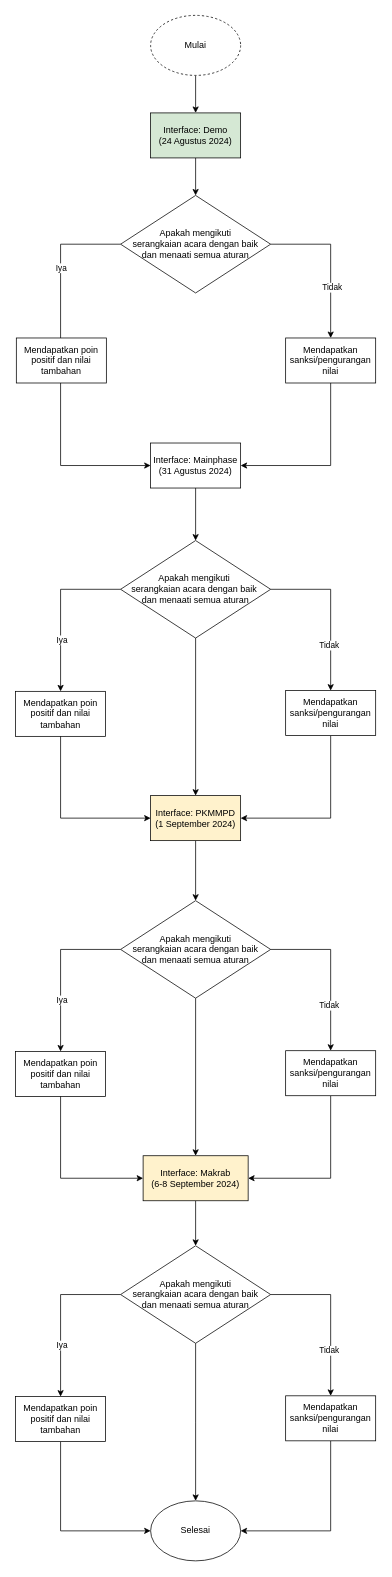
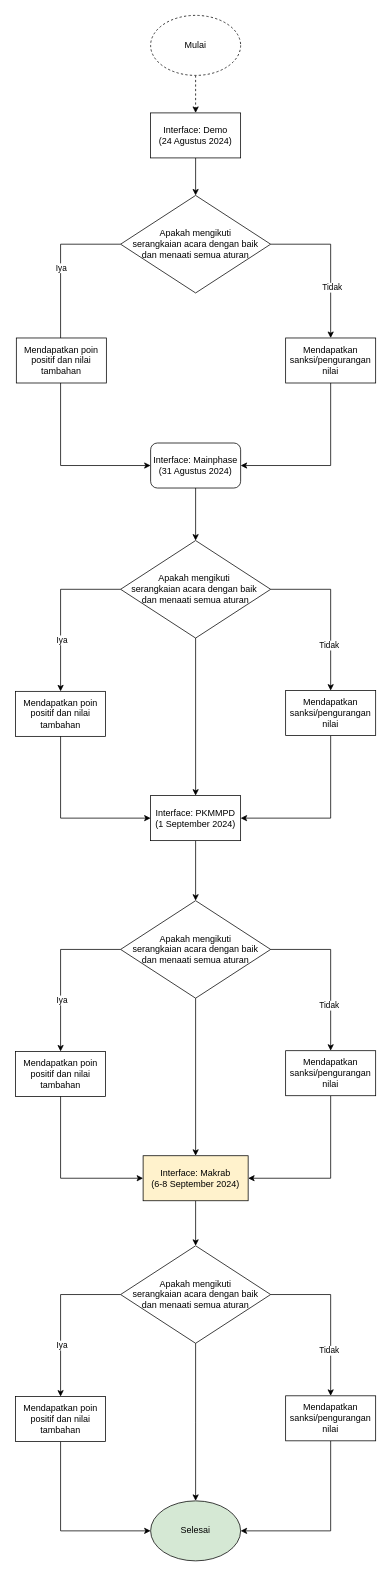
  <mxCell id="0" />
  <mxCell id="1" parent="0" />
- <mxCell id="2" style="edgeStyle=orthogonalEdgeStyle;rounded=0;orthogonalLoop=1;jettySize=auto;html=1;entryX=0.5;entryY=0;entryDx=0;entryDy=0;" edge="1" parent="1" source="3" target="5"><mxGeometry relative="1" as="geometry"><mxPoint x="260" y="200" as="targetPoint" /></mxGeometry></mxCell>
+ <mxCell id="2" style="edgeStyle=orthogonalEdgeStyle;rounded=0;orthogonalLoop=1;jettySize=auto;html=1;entryX=0.5;entryY=0;entryDx=0;entryDy=0;dashed=1;" edge="1" parent="1" source="3" target="5"><mxGeometry relative="1" as="geometry"><mxPoint x="260" y="200" as="targetPoint" /></mxGeometry></mxCell>
  <mxCell id="3" value="Mulai" style="ellipse;whiteSpace=wrap;html=1;dashed=1;" vertex="1" parent="1"><mxGeometry x="200" y="20" width="120" height="80" as="geometry" /></mxCell>
  <mxCell id="4" value="" style="edgeStyle=orthogonalEdgeStyle;rounded=0;orthogonalLoop=1;jettySize=auto;html=1;" edge="1" parent="1" source="5" target="10"><mxGeometry relative="1" as="geometry" /></mxCell>
- <mxCell id="5" value="Interface: Demo&lt;div&gt;(24 Agustus 2024)&lt;/div&gt;" style="rounded=0;whiteSpace=wrap;html=1;fillColor=#d5e8d4;" vertex="1" parent="1"><mxGeometry x="200" y="150" width="120" height="60" as="geometry" /></mxCell>
+ <mxCell id="5" value="Interface: Demo&lt;div&gt;(24 Agustus 2024)&lt;/div&gt;" style="rounded=0;whiteSpace=wrap;html=1;" vertex="1" parent="1"><mxGeometry x="200" y="150" width="120" height="60" as="geometry" /></mxCell>
  <mxCell id="6" style="edgeStyle=orthogonalEdgeStyle;rounded=0;orthogonalLoop=1;jettySize=auto;html=1;entryX=0.5;entryY=0;entryDx=0;entryDy=0;" edge="1" parent="1" source="10" target="12"><mxGeometry relative="1" as="geometry"><mxPoint x="440" y="560" as="targetPoint" /></mxGeometry></mxCell>
  <mxCell id="7" value="Tidak" style="edgeLabel;html=1;align=center;verticalAlign=middle;resizable=0;points=[];" vertex="1" connectable="0" parent="6"><mxGeometry x="0.235" y="1" relative="1" as="geometry"><mxPoint y="10" as="offset" /></mxGeometry></mxCell>
  <mxCell id="8" style="edgeStyle=orthogonalEdgeStyle;rounded=0;orthogonalLoop=1;jettySize=auto;html=1;entryX=0;entryY=0.5;entryDx=0;entryDy=0;exitX=0;exitY=0.5;exitDx=0;exitDy=0;" edge="1" parent="1" source="10" target="14"><mxGeometry relative="1" as="geometry"><mxPoint x="150" y="325" as="sourcePoint" /><mxPoint x="190" y="620" as="targetPoint" /><Array as="points"><mxPoint y="325" x="80" /><mxPoint y="620" x="80" /></Array></mxGeometry></mxCell>
  <mxCell id="9" value="Iya" style="edgeLabel;html=1;align=center;verticalAlign=middle;resizable=0;points=[];" vertex="1" connectable="0" parent="8"><mxGeometry x="-0.553" relative="1" as="geometry"><mxPoint as="offset" /></mxGeometry></mxCell>
  <mxCell id="10" value="Apakah mengikuti&lt;div&gt;serangkaian acara&amp;nbsp;&lt;span style=&quot;background-color: initial;&quot;&gt;dengan&amp;nbsp;&lt;/span&gt;&lt;span style=&quot;background-color: initial;&quot;&gt;baik&lt;/span&gt;&lt;/div&gt;&lt;div&gt;&lt;span style=&quot;background-color: initial;&quot;&gt;dan menaati semua aturan&lt;/span&gt;&lt;/div&gt;" style="rhombus;whiteSpace=wrap;html=1;rounded=0;" vertex="1" parent="1"><mxGeometry x="160" y="260" width="200" height="130" as="geometry" /></mxCell>
  <mxCell id="11" style="edgeStyle=orthogonalEdgeStyle;rounded=0;orthogonalLoop=1;jettySize=auto;html=1;entryX=1;entryY=0.5;entryDx=0;entryDy=0;exitX=0.5;exitY=1;exitDx=0;exitDy=0;" edge="1" parent="1" source="12" target="14"><mxGeometry relative="1" as="geometry" /></mxCell>
  <mxCell id="12" value="Mendapatkan sanksi/pengurangan nilai" style="rounded=0;whiteSpace=wrap;html=1;" vertex="1" parent="1"><mxGeometry x="380" y="450" width="120" height="60" as="geometry" /></mxCell>
  <mxCell id="13" style="edgeStyle=orthogonalEdgeStyle;rounded=0;orthogonalLoop=1;jettySize=auto;html=1;" edge="1" parent="1" source="14" target="27"><mxGeometry relative="1" as="geometry" /></mxCell>
- <mxCell id="14" value="Interface: Mainphase (31 Agustus 2024)" style="rounded=0;whiteSpace=wrap;html=1;" vertex="1" parent="1"><mxGeometry x="200" y="590" width="120" height="60" as="geometry" /></mxCell>
+ <mxCell id="14" value="Interface: Mainphase (31 Agustus 2024)" style="whiteSpace=wrap;html=1;rounded=1;" vertex="1" parent="1"><mxGeometry x="200" y="590" width="120" height="60" as="geometry" /></mxCell>
  <mxCell id="15" value="Mendapatkan poin positif dan nilai tambahan" style="rounded=0;whiteSpace=wrap;html=1;" vertex="1" parent="1"><mxGeometry x="21" y="450" width="120" height="60" as="geometry" /></mxCell>
  <mxCell id="16" style="edgeStyle=orthogonalEdgeStyle;rounded=0;orthogonalLoop=1;jettySize=auto;html=1;entryX=1;entryY=0.5;entryDx=0;entryDy=0;exitX=0.5;exitY=1;exitDx=0;exitDy=0;" edge="1" parent="1" source="17" target="19"><mxGeometry relative="1" as="geometry" /></mxCell>
  <mxCell id="17" value="Mendapatkan sanksi/pengurangan nilai" style="rounded=0;whiteSpace=wrap;html=1;" vertex="1" parent="1"><mxGeometry x="380" y="920" width="120" height="60" as="geometry" /></mxCell>
  <mxCell id="18" style="edgeStyle=orthogonalEdgeStyle;rounded=0;orthogonalLoop=1;jettySize=auto;html=1;entryX=0.5;entryY=0;entryDx=0;entryDy=0;" edge="1" parent="1" source="19" target="39"><mxGeometry relative="1" as="geometry" /></mxCell>
- <mxCell id="19" value="Interface: PKMMPD (1 September 2024)" style="rounded=0;whiteSpace=wrap;html=1;fillColor=#fff2cc;" vertex="1" parent="1"><mxGeometry x="200" y="1060" width="120" height="60" as="geometry" /></mxCell>
+ <mxCell id="19" value="Interface: PKMMPD (1 September 2024)" style="rounded=0;whiteSpace=wrap;html=1;" vertex="1" parent="1"><mxGeometry x="200" y="1060" width="120" height="60" as="geometry" /></mxCell>
  <mxCell id="20" style="edgeStyle=orthogonalEdgeStyle;rounded=0;orthogonalLoop=1;jettySize=auto;html=1;entryX=0;entryY=0.5;entryDx=0;entryDy=0;exitX=0.5;exitY=1;exitDx=0;exitDy=0;" edge="1" parent="1" source="21" target="19"><mxGeometry relative="1" as="geometry"><Array as="points"><mxPoint y="980" x="80" /><mxPoint y="1090" x="80" /></Array></mxGeometry></mxCell>
  <mxCell id="21" value="Mendapatkan poin positif dan nilai tambahan" style="rounded=0;whiteSpace=wrap;html=1;" vertex="1" parent="1"><mxGeometry x="20" y="921" width="120" height="60" as="geometry" /></mxCell>
  <mxCell id="22" style="edgeStyle=orthogonalEdgeStyle;rounded=0;orthogonalLoop=1;jettySize=auto;html=1;entryX=0.5;entryY=0;entryDx=0;entryDy=0;" edge="1" parent="1" source="27" target="19"><mxGeometry relative="1" as="geometry" /></mxCell>
  <mxCell id="23" style="edgeStyle=orthogonalEdgeStyle;rounded=0;orthogonalLoop=1;jettySize=auto;html=1;entryX=0.5;entryY=0;entryDx=0;entryDy=0;" edge="1" parent="1" source="27" target="21"><mxGeometry relative="1" as="geometry"><Array as="points"><mxPoint y="785" x="80" /><mxPoint y="920" x="80" /></Array></mxGeometry></mxCell>
  <mxCell id="24" value="Iya" style="edgeLabel;html=1;align=center;verticalAlign=middle;resizable=0;points=[];" vertex="1" connectable="0" parent="23"><mxGeometry x="0.363" y="1" relative="1" as="geometry"><mxPoint as="offset" /></mxGeometry></mxCell>
  <mxCell id="25" style="edgeStyle=orthogonalEdgeStyle;rounded=0;orthogonalLoop=1;jettySize=auto;html=1;entryX=0.5;entryY=0;entryDx=0;entryDy=0;" edge="1" parent="1" source="27" target="17"><mxGeometry relative="1" as="geometry" /></mxCell>
  <mxCell id="26" value="Tidak" style="edgeLabel;html=1;align=center;verticalAlign=middle;resizable=0;points=[];" vertex="1" connectable="0" parent="25"><mxGeometry x="0.43" y="-3" relative="1" as="geometry"><mxPoint as="offset" /></mxGeometry></mxCell>
  <mxCell id="27" value="Apakah mengikuti&amp;nbsp;&lt;div&gt;&lt;span style=&quot;background-color: initial;&quot;&gt;serangkaian acara&amp;nbsp;&lt;/span&gt;&lt;span style=&quot;background-color: initial;&quot;&gt;dengan baik&amp;nbsp;&lt;/span&gt;&lt;div&gt;&lt;span style=&quot;background-color: initial;&quot;&gt;dan menaati semua aturan&lt;/span&gt;&lt;/div&gt;&lt;/div&gt;" style="rhombus;whiteSpace=wrap;html=1;rounded=0;" vertex="1" parent="1"><mxGeometry x="160" y="720" width="200" height="130" as="geometry" /></mxCell>
  <mxCell id="28" style="edgeStyle=orthogonalEdgeStyle;rounded=0;orthogonalLoop=1;jettySize=auto;html=1;entryX=1;entryY=0.5;entryDx=0;entryDy=0;exitX=0.5;exitY=1;exitDx=0;exitDy=0;" edge="1" parent="1" source="29" target="31"><mxGeometry relative="1" as="geometry" /></mxCell>
  <mxCell id="29" value="Mendapatkan sanksi/pengurangan nilai" style="rounded=0;whiteSpace=wrap;html=1;" vertex="1" parent="1"><mxGeometry x="380" y="1400" width="120" height="60" as="geometry" /></mxCell>
  <mxCell id="30" style="edgeStyle=orthogonalEdgeStyle;rounded=0;orthogonalLoop=1;jettySize=auto;html=1;entryX=0.5;entryY=0;entryDx=0;entryDy=0;" edge="1" parent="1" source="31" target="49"><mxGeometry relative="1" as="geometry" /></mxCell>
  <mxCell id="31" value="Interface: Makrab&lt;div&gt;(6-8 September 2024)&lt;/div&gt;" style="rounded=0;whiteSpace=wrap;html=1;fillColor=#fff2cc;" vertex="1" parent="1"><mxGeometry x="190" y="1540" width="140" height="60" as="geometry" /></mxCell>
  <mxCell id="32" style="edgeStyle=orthogonalEdgeStyle;rounded=0;orthogonalLoop=1;jettySize=auto;html=1;entryX=0;entryY=0.5;entryDx=0;entryDy=0;exitX=0.5;exitY=1;exitDx=0;exitDy=0;" edge="1" parent="1" source="33" target="31"><mxGeometry relative="1" as="geometry"><Array as="points"><mxPoint y="1460" x="80" /><mxPoint y="1570" x="80" /></Array></mxGeometry></mxCell>
  <mxCell id="33" value="Mendapatkan poin positif dan nilai tambahan" style="rounded=0;whiteSpace=wrap;html=1;" vertex="1" parent="1"><mxGeometry x="20" y="1401" width="120" height="60" as="geometry" /></mxCell>
  <mxCell id="34" style="edgeStyle=orthogonalEdgeStyle;rounded=0;orthogonalLoop=1;jettySize=auto;html=1;entryX=0.5;entryY=0;entryDx=0;entryDy=0;" edge="1" parent="1" source="39" target="31"><mxGeometry relative="1" as="geometry" /></mxCell>
  <mxCell id="35" style="edgeStyle=orthogonalEdgeStyle;rounded=0;orthogonalLoop=1;jettySize=auto;html=1;entryX=0.5;entryY=0;entryDx=0;entryDy=0;" edge="1" parent="1" source="39" target="33"><mxGeometry relative="1" as="geometry"><Array as="points"><mxPoint y="1265" x="80" /><mxPoint y="1400" x="80" /></Array></mxGeometry></mxCell>
  <mxCell id="36" value="Iya" style="edgeLabel;html=1;align=center;verticalAlign=middle;resizable=0;points=[];" vertex="1" connectable="0" parent="35"><mxGeometry x="0.363" y="1" relative="1" as="geometry"><mxPoint as="offset" /></mxGeometry></mxCell>
  <mxCell id="37" style="edgeStyle=orthogonalEdgeStyle;rounded=0;orthogonalLoop=1;jettySize=auto;html=1;entryX=0.5;entryY=0;entryDx=0;entryDy=0;" edge="1" parent="1" source="39" target="29"><mxGeometry relative="1" as="geometry" /></mxCell>
  <mxCell id="38" value="Tidak" style="edgeLabel;html=1;align=center;verticalAlign=middle;resizable=0;points=[];" vertex="1" connectable="0" parent="37"><mxGeometry x="0.43" y="-3" relative="1" as="geometry"><mxPoint as="offset" /></mxGeometry></mxCell>
  <mxCell id="39" value="Apakah mengikuti&lt;div&gt;serangkaian acara&amp;nbsp;&lt;span style=&quot;background-color: initial;&quot;&gt;dengan baik&lt;/span&gt;&lt;div&gt;&lt;span style=&quot;background-color: initial;&quot;&gt;dan menaati semua aturan&lt;/span&gt;&lt;/div&gt;&lt;/div&gt;" style="rhombus;whiteSpace=wrap;html=1;rounded=0;" vertex="1" parent="1"><mxGeometry x="160" y="1200" width="200" height="130" as="geometry" /></mxCell>
  <mxCell id="40" style="edgeStyle=orthogonalEdgeStyle;rounded=0;orthogonalLoop=1;jettySize=auto;html=1;entryX=1;entryY=0.5;entryDx=0;entryDy=0;exitX=0.5;exitY=1;exitDx=0;exitDy=0;" edge="1" parent="1" source="41" target="50"><mxGeometry relative="1" as="geometry"><mxPoint x="330" y="2030" as="targetPoint" /><Array as="points"><mxPoint x="440" y="2040" /></Array></mxGeometry></mxCell>
  <mxCell id="41" value="Mendapatkan sanksi/pengurangan nilai" style="rounded=0;whiteSpace=wrap;html=1;" vertex="1" parent="1"><mxGeometry x="380" y="1860" width="120" height="60" as="geometry" /></mxCell>
  <mxCell id="42" style="edgeStyle=orthogonalEdgeStyle;rounded=0;orthogonalLoop=1;jettySize=auto;html=1;entryX=0;entryY=0.5;entryDx=0;entryDy=0;exitX=0.5;exitY=1;exitDx=0;exitDy=0;" edge="1" parent="1" source="43" target="50"><mxGeometry relative="1" as="geometry"><mxPoint x="190" y="2030" as="targetPoint" /><Array as="points"><mxPoint y="2040" x="80" /></Array></mxGeometry></mxCell>
  <mxCell id="43" value="Mendapatkan poin positif dan nilai tambahan" style="rounded=0;whiteSpace=wrap;html=1;" vertex="1" parent="1"><mxGeometry x="20" y="1861" width="120" height="60" as="geometry" /></mxCell>
  <mxCell id="44" style="edgeStyle=orthogonalEdgeStyle;rounded=0;orthogonalLoop=1;jettySize=auto;html=1;entryX=0.5;entryY=0;entryDx=0;entryDy=0;" edge="1" parent="1" source="49"><mxGeometry relative="1" as="geometry"><mxPoint x="260" y="2000" as="targetPoint" /></mxGeometry></mxCell>
  <mxCell id="45" style="edgeStyle=orthogonalEdgeStyle;rounded=0;orthogonalLoop=1;jettySize=auto;html=1;entryX=0.5;entryY=0;entryDx=0;entryDy=0;" edge="1" parent="1" source="49" target="43"><mxGeometry relative="1" as="geometry"><Array as="points"><mxPoint y="1725" x="80" /><mxPoint y="1860" x="80" /></Array></mxGeometry></mxCell>
  <mxCell id="46" value="Iya" style="edgeLabel;html=1;align=center;verticalAlign=middle;resizable=0;points=[];" vertex="1" connectable="0" parent="45"><mxGeometry x="0.363" y="1" relative="1" as="geometry"><mxPoint as="offset" /></mxGeometry></mxCell>
  <mxCell id="47" style="edgeStyle=orthogonalEdgeStyle;rounded=0;orthogonalLoop=1;jettySize=auto;html=1;entryX=0.5;entryY=0;entryDx=0;entryDy=0;" edge="1" parent="1" source="49" target="41"><mxGeometry relative="1" as="geometry" /></mxCell>
  <mxCell id="48" value="Tidak" style="edgeLabel;html=1;align=center;verticalAlign=middle;resizable=0;points=[];" vertex="1" connectable="0" parent="47"><mxGeometry x="0.43" y="-3" relative="1" as="geometry"><mxPoint as="offset" /></mxGeometry></mxCell>
  <mxCell id="49" value="Apakah mengikuti&lt;div&gt;serangkaian acara&amp;nbsp;&lt;span style=&quot;background-color: initial;&quot;&gt;dengan baik&lt;/span&gt;&lt;/div&gt;&lt;div&gt;&lt;span style=&quot;background-color: initial;&quot;&gt;dan menaati semua aturan&lt;/span&gt;&lt;/div&gt;" style="rhombus;whiteSpace=wrap;html=1;rounded=0;" vertex="1" parent="1"><mxGeometry x="160" y="1660" width="200" height="130" as="geometry" /></mxCell>
- <mxCell id="50" value="Selesai" style="ellipse;whiteSpace=wrap;html=1;" vertex="1" parent="1"><mxGeometry x="200" y="2000" width="120" height="80" as="geometry" /></mxCell>
+ <mxCell id="50" value="Selesai" style="ellipse;whiteSpace=wrap;html=1;fillColor=#d5e8d4;" vertex="1" parent="1"><mxGeometry x="200" y="2000" width="120" height="80" as="geometry" /></mxCell>
